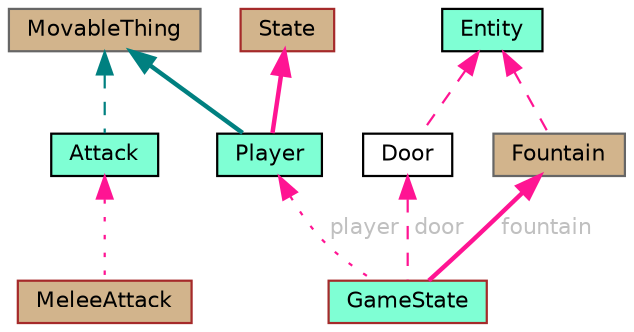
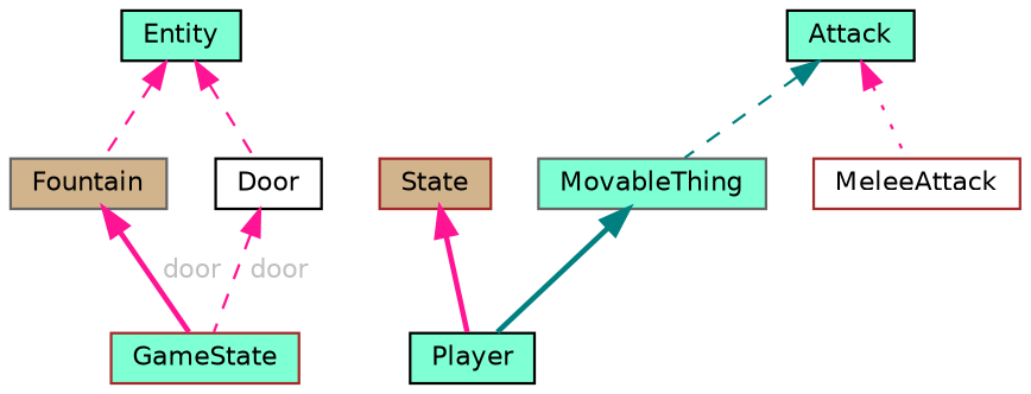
  digraph {
    node [color=black fillcolor=aquamarine fontname=Helvetica fontsize=10 shape=box style=filled]
    edge [color=deeppink dir=back fontname=Helvetica fontsize=10 labelfontname=Helvetica labelfontsize=10 style=dashed]
    n1 [color=brown fontcolor=black height=0.2 label=GameState width=0.4]
    n2 [color=brown fillcolor=tan height=0.2 label=State width=0.4]
    n3 [height=0.2 label=Player width=0.4]
-   n4 [color=gray40 fillcolor=tan height=0.2 label=MovableThing width=0.4]
+   n4 [color=gray40 height=0.2 label=MovableThing width=0.4]
    n5 [height=0.2 label=Attack width=0.4]
-   n6 [color=brown fillcolor=tan height=0.2 label=MeleeAttack width=0.4]
+   n6 [color=brown fillcolor=white height=0.2 label=MeleeAttack width=0.4]
    n7 [height=0.2 label=Entity width=0.4]
    n8 [color=gray40 fillcolor=tan height=0.2 label=Fountain width=0.4]
    n9 [fillcolor=white height=0.2 label=Door width=0.4]
    n2 -> n3 [style=bold]
-   n3 -> n1 [fontcolor=grey label=" player" style=dotted]
    n4 -> n3 [color=teal style=bold]
-   n4 -> n5 [color=teal]
+   n5 -> n4 [color=teal]
    n5 -> n6 [style=dotted]
    n7 -> n8
    n7 -> n9
-   n8 -> n1 [fontcolor=grey label=" fountain" style=bold]
+   n8 -> n1 [fontcolor=grey label=" door" style=bold]
    n9 -> n1 [fontcolor=grey label=" door"]
  }
